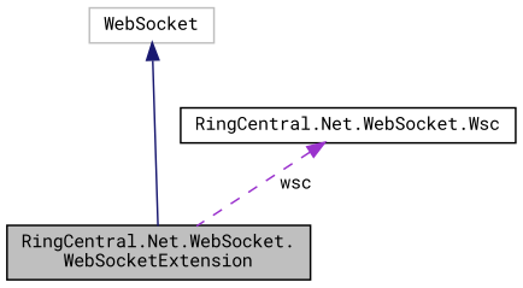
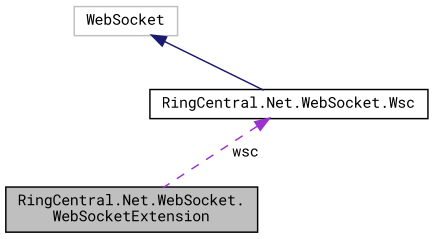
  digraph {
    fontname="Roboto Mono"
    node [color=black fillcolor=white fontname="Roboto Mono" fontsize=10 shape=record style=filled]
    edge [dir=back fontname="Roboto Mono" fontsize=10 labelfontname=Helvetica labelfontsize=10]
    n1 [fillcolor=grey75 fontcolor=black height=0.2 label="RingCentral.Net.WebSocket.\lWebSocketExtension" width=0.4]
    n2 [color=grey75 height=0.2 label=WebSocket width=0.4]
    n3 [height=0.2 label="RingCentral.Net.WebSocket.Wsc" width=0.4]
-   n2 -> n1 [color=midnightblue style=solid]
+   n2 -> n3 [color=midnightblue style=solid]
    n3 -> n1 [color=darkorchid3 label=" wsc" style=dashed]
  }
